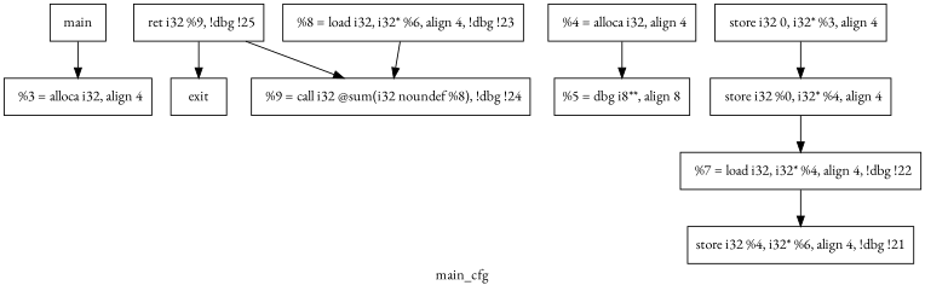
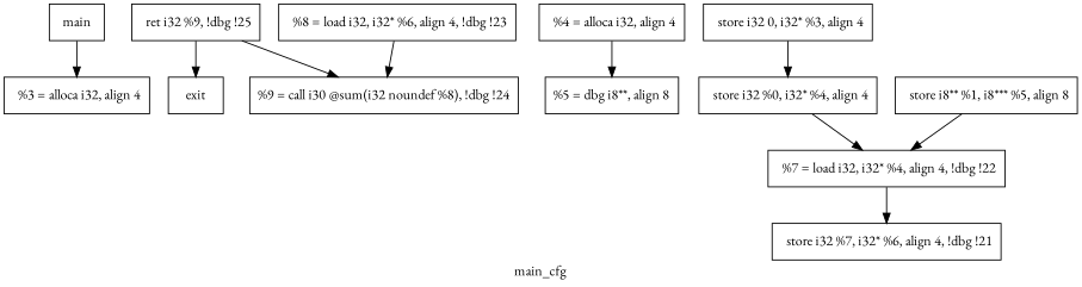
  digraph {
    fontname="EB Garamond"
    label=main_cfg
    node [color=black fontname="EB Garamond" shape=rectangle]
    edge [color=black fontname="EB Garamond"]
    n1 [label=main]
    n2 [label="  %3 = alloca i32, align 4"]
    n3 [label=exit]
    n4 [label="  %4 = alloca i32, align 4"]
    n5 [label="%5 = dbg i8**, align 8"]
    n6 [label="  store i32 0, i32* %3, align 4"]
    n7 [label="  store i32 %0, i32* %4, align 4"]
    n8 [label="  %7 = load i32, i32* %4, align 4, !dbg !22"]
-   n10 [label="store i32 %4, i32* %6, align 4, !dbg !21"]
+   n9 [label="  store i8** %1, i8*** %5, align 8"]
+   n10 [label="  store i32 %7, i32* %6, align 4, !dbg !21"]
    n11 [label="  %8 = load i32, i32* %6, align 4, !dbg !23"]
-   n12 [label="  %9 = call i32 @sum(i32 noundef %8), !dbg !24"]
+   n12 [label="%9 = call i30 @sum(i32 noundef %8), !dbg !24"]
    n13 [label="  ret i32 %9, !dbg !25"]
    n1 -> n2
    n4 -> n5
    n6 -> n7
    n7 -> n8
    n8 -> n10
+   n9 -> n8
    n11 -> n12
    n13 -> n3
    n13 -> n12
  }
